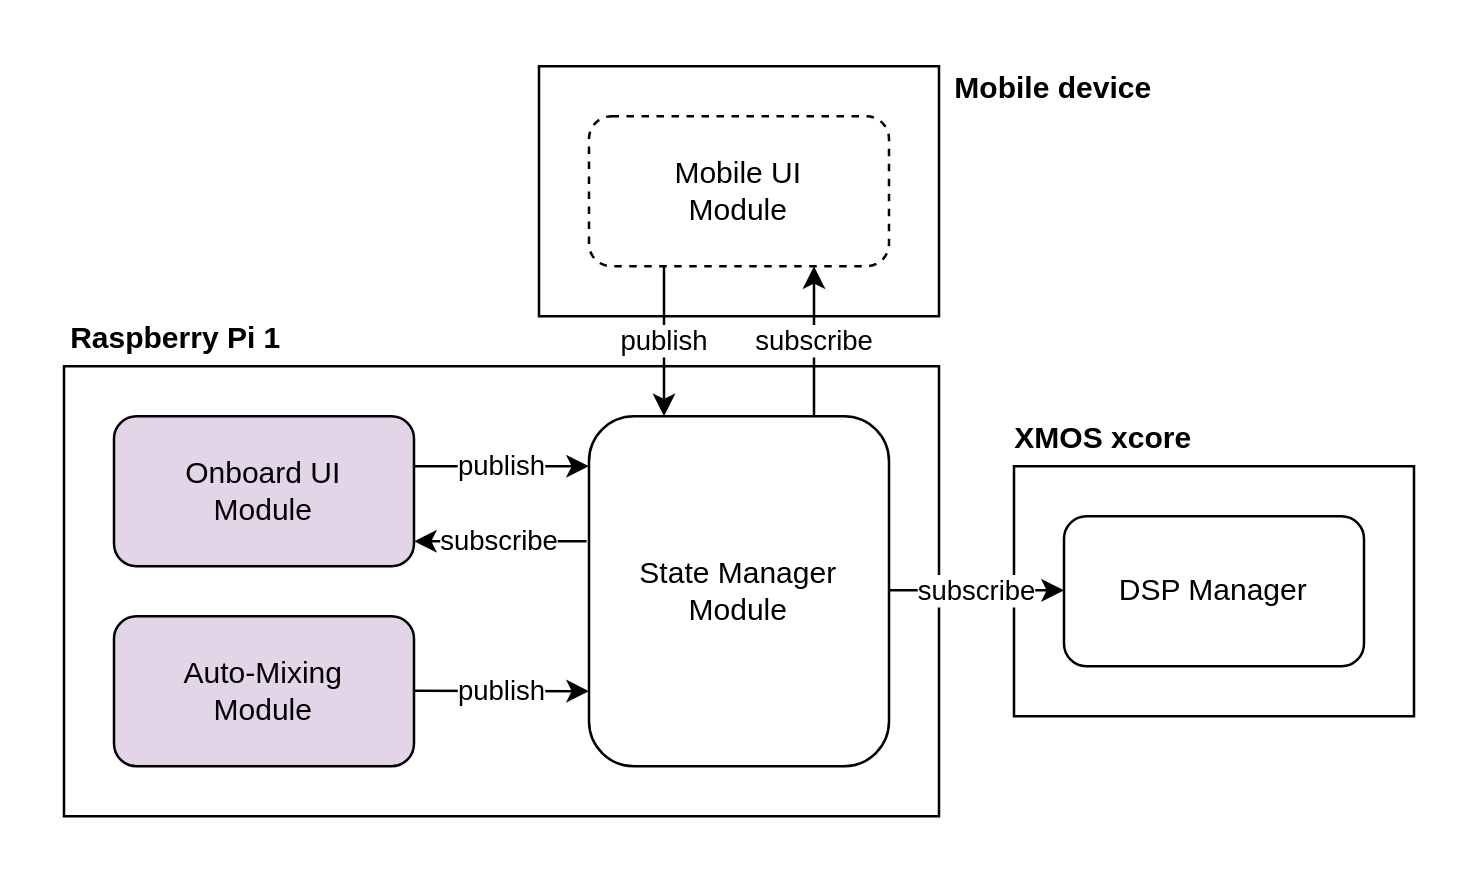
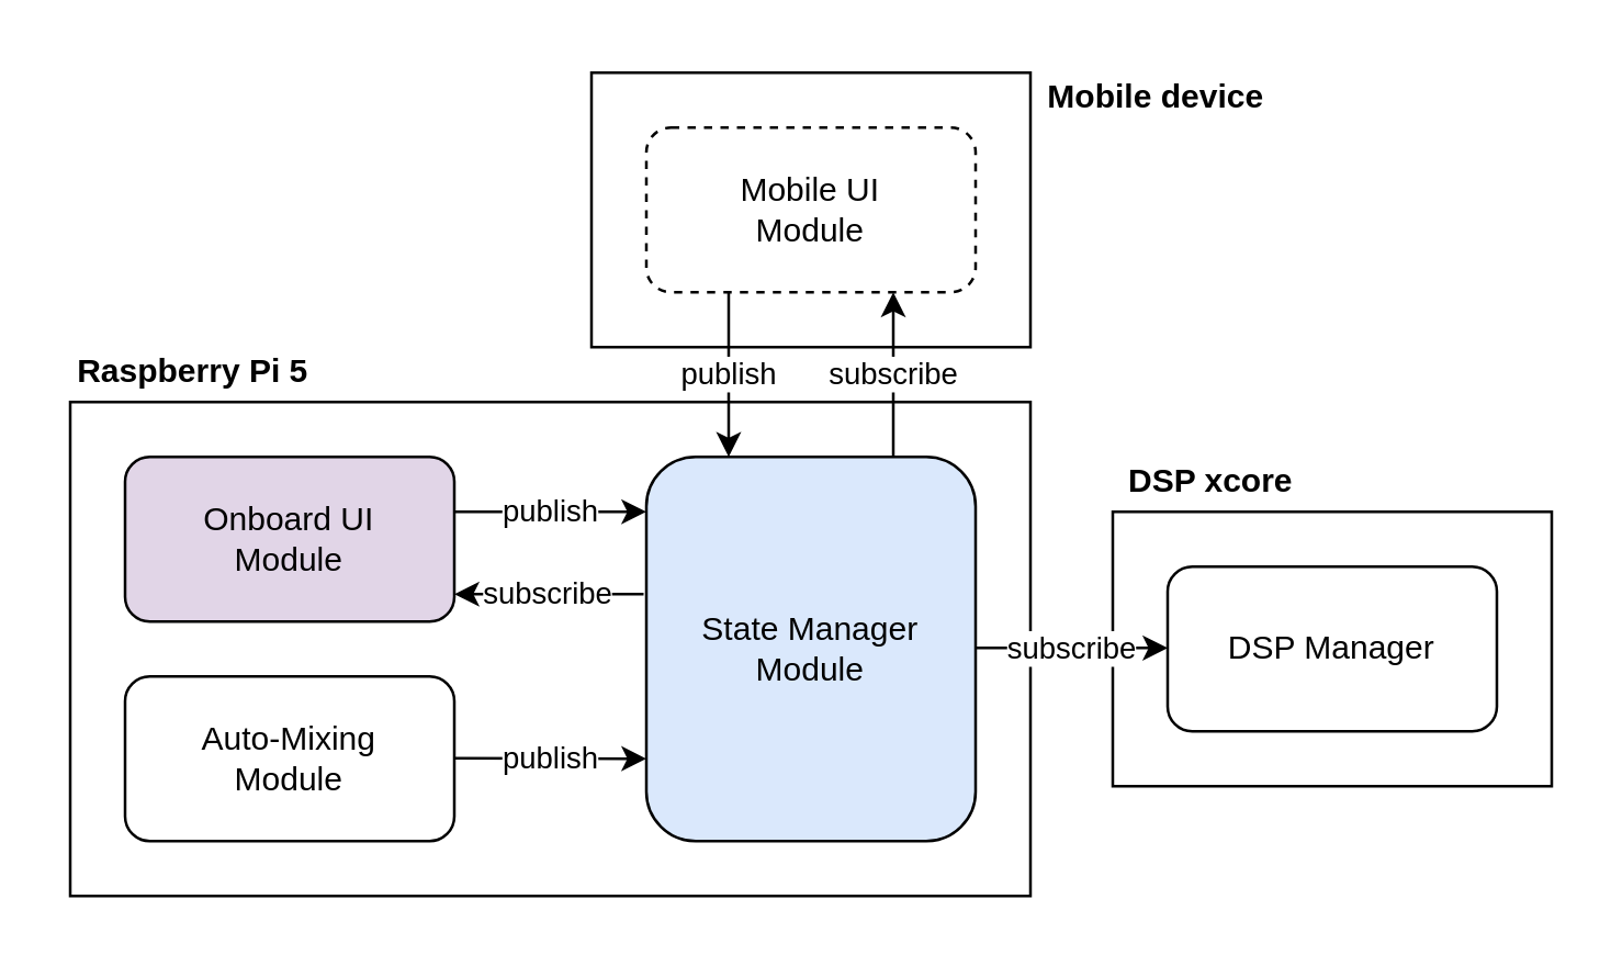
  <mxCell id="0" />
  <mxCell id="1" parent="0" />
  <mxCell id="2" value="" style="rounded=0;whiteSpace=wrap;html=1;" vertex="1" parent="1"><mxGeometry x="405" y="186" width="160" height="100" as="geometry" /></mxCell>
  <mxCell id="3" value="" style="rounded=0;whiteSpace=wrap;html=1;" vertex="1" parent="1"><mxGeometry x="215" y="26" width="160" height="100" as="geometry" /></mxCell>
  <mxCell id="4" value="" style="rounded=0;whiteSpace=wrap;html=1;" vertex="1" parent="1"><mxGeometry x="25" y="146" width="350" height="180" as="geometry" /></mxCell>
- <mxCell id="5" value="State Manager&lt;div&gt;Module&lt;/div&gt;" style="rounded=1;whiteSpace=wrap;html=1;" vertex="1" parent="1"><mxGeometry x="235" y="166" width="120" height="140" as="geometry" /></mxCell>
+ <mxCell id="5" value="State Manager&lt;div&gt;Module&lt;/div&gt;" style="rounded=1;whiteSpace=wrap;html=1;fillColor=#dae8fc;" vertex="1" parent="1"><mxGeometry x="235" y="166" width="120" height="140" as="geometry" /></mxCell>
  <mxCell id="6" value="Mobile UI&lt;br&gt;Module" style="rounded=1;whiteSpace=wrap;html=1;dashed=1;" vertex="1" parent="1"><mxGeometry x="235" y="46" width="120" height="60" as="geometry" /></mxCell>
  <mxCell id="7" value="DSP Manager" style="rounded=1;whiteSpace=wrap;html=1;" vertex="1" parent="1"><mxGeometry x="425" y="206" width="120" height="60" as="geometry" /></mxCell>
  <mxCell id="8" value="Onboard UI&lt;br&gt;Module" style="rounded=1;whiteSpace=wrap;html=1;fillColor=#e1d5e7;" vertex="1" parent="1"><mxGeometry x="45" y="166" width="120" height="60" as="geometry" /></mxCell>
- <mxCell id="9" value="Auto-Mixing&lt;div&gt;Module&lt;/div&gt;" style="rounded=1;whiteSpace=wrap;html=1;fillColor=#e1d5e7;" vertex="1" parent="1"><mxGeometry x="45" y="246" width="120" height="60" as="geometry" /></mxCell>
+ <mxCell id="9" value="Auto-Mixing&lt;div&gt;Module&lt;/div&gt;" style="rounded=1;whiteSpace=wrap;html=1;" vertex="1" parent="1"><mxGeometry x="45" y="246" width="120" height="60" as="geometry" /></mxCell>
  <mxCell id="10" value="subscribe" style="endArrow=classic;html=1;rounded=0;exitX=0.75;exitY=0;exitDx=0;exitDy=0;entryX=0.75;entryY=1;entryDx=0;entryDy=0;" edge="1" parent="1" source="5" target="6"><mxGeometry width="50" height="50" relative="1" as="geometry"><mxPoint x="165" y="106" as="sourcePoint" /><mxPoint x="334" y="110" as="targetPoint" /><mxPoint as="offset" /></mxGeometry></mxCell>
  <mxCell id="11" value="publish" style="endArrow=classic;html=1;rounded=0;" edge="1" parent="1"><mxGeometry width="50" height="50" relative="1" as="geometry"><mxPoint x="165" y="186" as="sourcePoint" /><mxPoint x="235" y="186" as="targetPoint" /></mxGeometry></mxCell>
  <mxCell id="12" value="publish" style="endArrow=classic;html=1;rounded=0;" edge="1" parent="1"><mxGeometry width="50" height="50" relative="1" as="geometry"><mxPoint x="165" y="275.78" as="sourcePoint" /><mxPoint x="235" y="276" as="targetPoint" /></mxGeometry></mxCell>
  <mxCell id="13" value="subscribe" style="endArrow=classic;html=1;rounded=0;" edge="1" parent="1"><mxGeometry width="50" height="50" relative="1" as="geometry"><mxPoint x="355" y="235.64" as="sourcePoint" /><mxPoint x="425" y="235.64" as="targetPoint" /><mxPoint as="offset" /></mxGeometry></mxCell>
  <mxCell id="14" value="publish" style="endArrow=classic;html=1;rounded=0;entryX=0.25;entryY=0;entryDx=0;entryDy=0;exitX=0.25;exitY=1;exitDx=0;exitDy=0;" edge="1" parent="1" source="6" target="5"><mxGeometry width="50" height="50" relative="1" as="geometry"><mxPoint x="235" y="136" as="sourcePoint" /><mxPoint x="285" y="86" as="targetPoint" /><mxPoint as="offset" /></mxGeometry></mxCell>
  <mxCell id="15" value="subscribe" style="endArrow=classic;html=1;rounded=0;entryX=1.012;entryY=0.825;entryDx=0;entryDy=0;entryPerimeter=0;" edge="1" parent="1"><mxGeometry width="50" height="50" relative="1" as="geometry"><mxPoint x="234" y="216" as="sourcePoint" /><mxPoint x="165" y="216" as="targetPoint" /></mxGeometry></mxCell>
- <mxCell id="16" value="&lt;b&gt;Raspberry Pi 1&lt;/b&gt;" style="text;html=1;align=center;verticalAlign=middle;whiteSpace=wrap;rounded=0;" vertex="1" parent="1"><mxGeometry x="20" y="120" width="100" height="30" as="geometry" /></mxCell>
- <mxCell id="17" value="&lt;b&gt;XMOS xcore&lt;/b&gt;" style="text;html=1;align=center;verticalAlign=middle;whiteSpace=wrap;rounded=0;" vertex="1" parent="1"><mxGeometry x="391" y="160" width="100" height="30" as="geometry" /></mxCell>
+ <mxCell id="16" value="&lt;b&gt;Raspberry Pi 5&lt;/b&gt;" style="text;html=1;align=center;verticalAlign=middle;whiteSpace=wrap;rounded=0;" vertex="1" parent="1"><mxGeometry x="20" y="120" width="100" height="30" as="geometry" /></mxCell>
+ <mxCell id="17" value="&lt;b&gt;DSP xcore&lt;/b&gt;" style="text;html=1;align=center;verticalAlign=middle;whiteSpace=wrap;rounded=0;" vertex="1" parent="1"><mxGeometry x="391" y="160" width="100" height="30" as="geometry" /></mxCell>
  <mxCell id="18" value="&lt;b&gt;Mobile device&lt;/b&gt;" style="text;html=1;align=center;verticalAlign=middle;whiteSpace=wrap;rounded=0;" vertex="1" parent="1"><mxGeometry x="371" y="20" width="100" height="30" as="geometry" /></mxCell>
